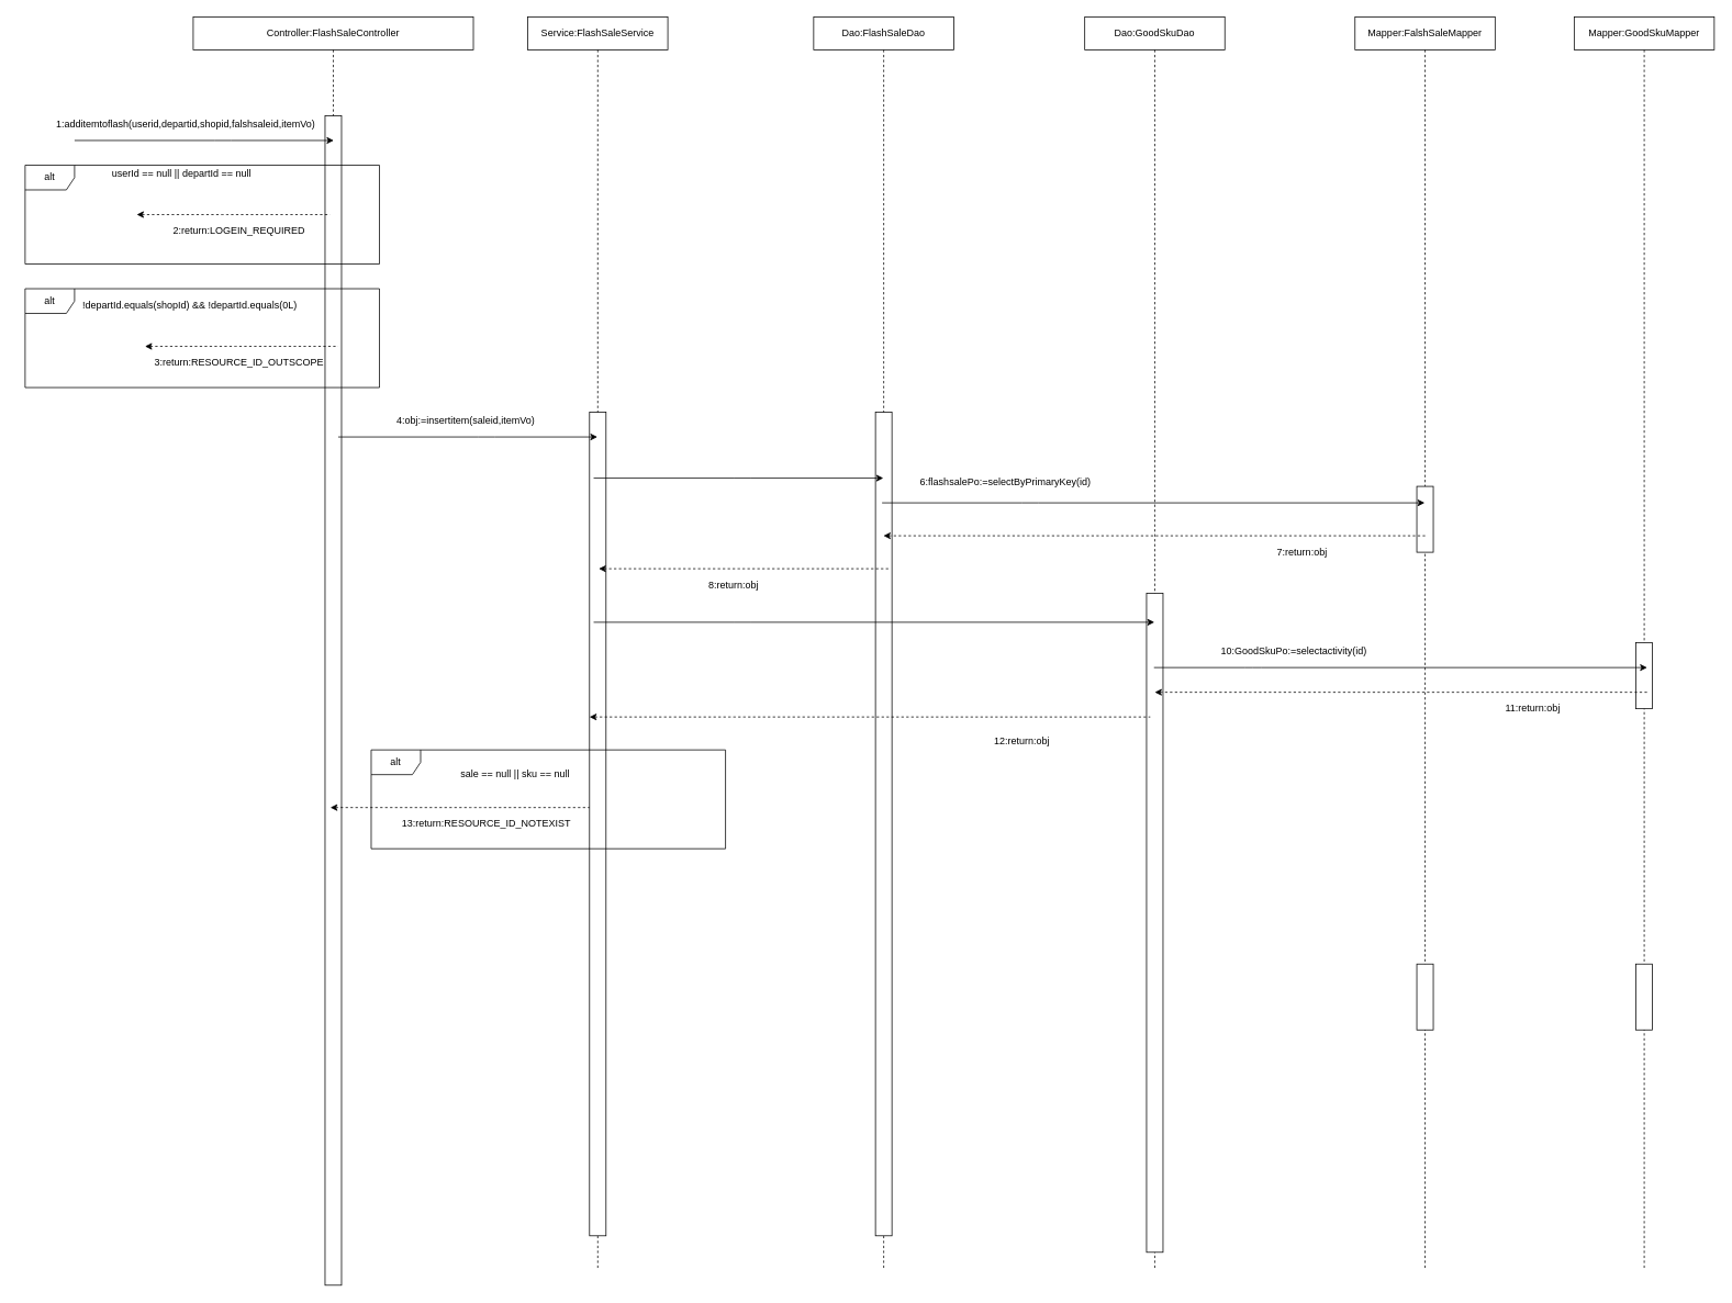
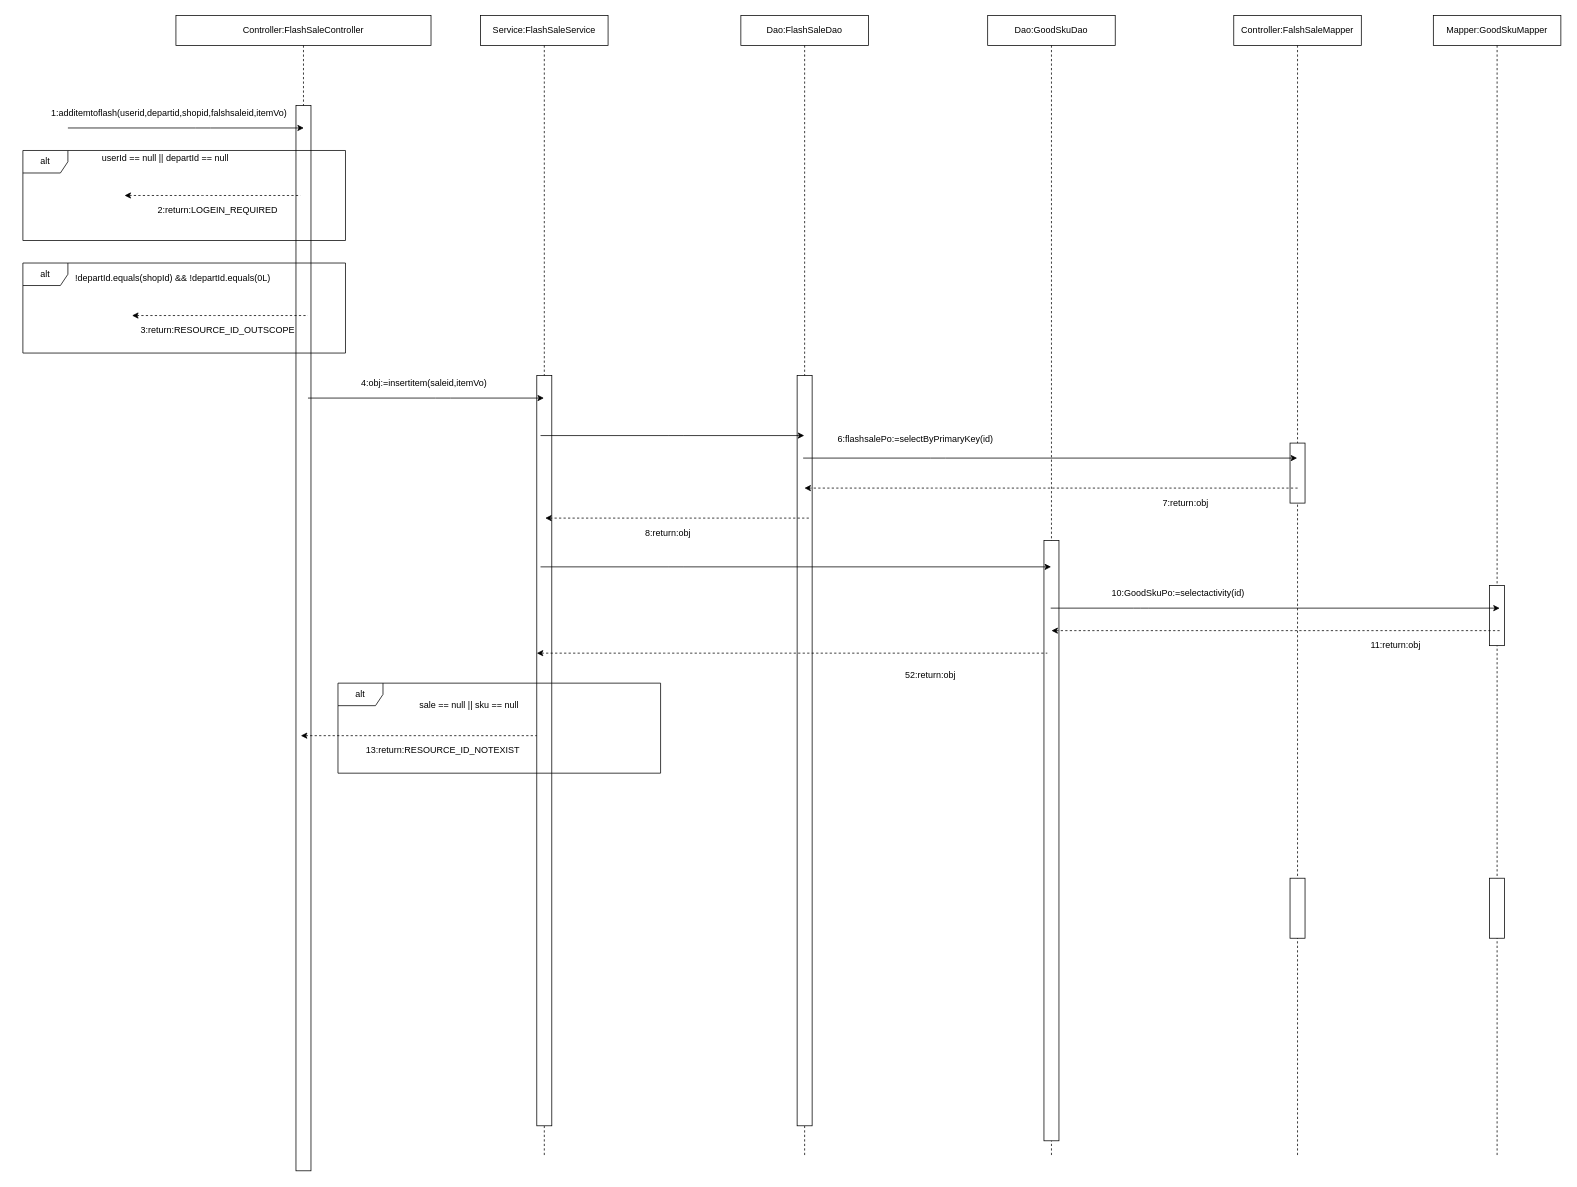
  <mxCell id="0" />
  <mxCell id="1" parent="0" />
  <mxCell id="2" value="Controller:FlashSaleController" style="shape=umlLifeline;perimeter=lifelinePerimeter;whiteSpace=wrap;html=1;container=1;collapsible=0;recursiveResize=0;outlineConnect=0;" vertex="1" parent="1"><mxGeometry x="234" y="20" width="340" height="1520" as="geometry" /></mxCell>
  <mxCell id="3" value="" style="rounded=0;whiteSpace=wrap;html=1;" vertex="1" parent="2"><mxGeometry x="160" y="120" width="20" height="1420" as="geometry" /></mxCell>
  <mxCell id="4" value="Service:FlashSaleService" style="shape=umlLifeline;perimeter=lifelinePerimeter;whiteSpace=wrap;html=1;container=1;collapsible=0;recursiveResize=0;outlineConnect=0;" vertex="1" parent="1"><mxGeometry x="640" y="20" width="170" height="1520" as="geometry" /></mxCell>
  <mxCell id="5" value="Dao:FlashSaleDao" style="shape=umlLifeline;perimeter=lifelinePerimeter;whiteSpace=wrap;html=1;container=1;collapsible=0;recursiveResize=0;outlineConnect=0;" vertex="1" parent="1"><mxGeometry x="987" y="20" width="170" height="1520" as="geometry" /></mxCell>
  <mxCell id="6" value="" style="rounded=0;whiteSpace=wrap;html=1;" vertex="1" parent="5"><mxGeometry x="75" y="480" width="20" height="1000" as="geometry" /></mxCell>
- <mxCell id="7" value="Mapper:FalshSaleMapper" style="shape=umlLifeline;perimeter=lifelinePerimeter;whiteSpace=wrap;html=1;container=1;collapsible=0;recursiveResize=0;outlineConnect=0;" vertex="1" parent="1"><mxGeometry x="1644" y="20" width="170" height="1520" as="geometry" /></mxCell>
+ <mxCell id="7" value="Controller:FalshSaleMapper" style="shape=umlLifeline;perimeter=lifelinePerimeter;whiteSpace=wrap;html=1;container=1;collapsible=0;recursiveResize=0;outlineConnect=0;" vertex="1" parent="1"><mxGeometry x="1644" y="20" width="170" height="1520" as="geometry" /></mxCell>
  <mxCell id="8" value="" style="rounded=0;whiteSpace=wrap;html=1;" vertex="1" parent="7"><mxGeometry x="75" y="570" width="20" height="80" as="geometry" /></mxCell>
  <mxCell id="9" value="" style="rounded=0;whiteSpace=wrap;html=1;" vertex="1" parent="7"><mxGeometry x="75" y="1150" width="20" height="80" as="geometry" /></mxCell>
  <mxCell id="10" value="" style="rounded=0;whiteSpace=wrap;html=1;" vertex="1" parent="1"><mxGeometry x="715" y="500" width="20" height="1000" as="geometry" /></mxCell>
  <mxCell id="11" value="Dao:GoodSkuDao" style="shape=umlLifeline;perimeter=lifelinePerimeter;whiteSpace=wrap;html=1;container=1;collapsible=0;recursiveResize=0;outlineConnect=0;" vertex="1" parent="1"><mxGeometry x="1316" y="20" width="170" height="1520" as="geometry" /></mxCell>
  <mxCell id="12" value="" style="rounded=0;whiteSpace=wrap;html=1;" vertex="1" parent="11"><mxGeometry x="75" y="700" width="20" height="800" as="geometry" /></mxCell>
  <mxCell id="13" value="Mapper:GoodSkuMapper" style="shape=umlLifeline;perimeter=lifelinePerimeter;whiteSpace=wrap;html=1;container=1;collapsible=0;recursiveResize=0;outlineConnect=0;" vertex="1" parent="1"><mxGeometry x="1910" y="20" width="170" height="1520" as="geometry" /></mxCell>
  <mxCell id="14" value="" style="rounded=0;whiteSpace=wrap;html=1;" vertex="1" parent="13"><mxGeometry x="75" y="760" width="20" height="80" as="geometry" /></mxCell>
  <mxCell id="15" value="" style="rounded=0;whiteSpace=wrap;html=1;" vertex="1" parent="13"><mxGeometry x="75" y="1150" width="20" height="80" as="geometry" /></mxCell>
  <mxCell id="16" value="1:additemtoflash(userid,departid,shopid,falshsaleid,itemVo)" style="text;html=1;strokeColor=none;fillColor=none;align=center;verticalAlign=middle;whiteSpace=wrap;rounded=0;" vertex="1" parent="1"><mxGeometry x="20" y="140" width="410" height="20" as="geometry" /></mxCell>
  <mxCell id="17" value="" style="endArrow=classic;html=1;" edge="1" parent="1"><mxGeometry width="50" height="50" relative="1" as="geometry"><mxPoint x="90" y="170" as="sourcePoint" /><mxPoint x="404.5" y="170" as="targetPoint" /><Array as="points"><mxPoint x="270" y="170" /></Array></mxGeometry></mxCell>
  <mxCell id="18" value="" style="endArrow=none;html=1;dashed=1;startArrow=classic;startFill=1;endFill=0;" edge="1" parent="1"><mxGeometry width="50" height="50" relative="1" as="geometry"><mxPoint x="165.5" y="260" as="sourcePoint" /><mxPoint x="400" y="260" as="targetPoint" /><Array as="points"><mxPoint x="265.5" y="260" /></Array></mxGeometry></mxCell>
  <mxCell id="19" value="2:return:LOGEIN_REQUIRED" style="text;html=1;strokeColor=none;fillColor=none;align=center;verticalAlign=middle;whiteSpace=wrap;rounded=0;" vertex="1" parent="1"><mxGeometry x="180" y="270" width="220" height="20" as="geometry" /></mxCell>
  <mxCell id="20" value="alt" style="shape=umlFrame;whiteSpace=wrap;html=1;" vertex="1" parent="1"><mxGeometry x="30" y="200" width="430" height="120" as="geometry" /></mxCell>
  <mxCell id="21" value="userId == null || departId == null" style="text;html=1;strokeColor=none;fillColor=none;align=center;verticalAlign=middle;whiteSpace=wrap;rounded=0;" vertex="1" parent="1"><mxGeometry x="65" y="200" width="310" height="20" as="geometry" /></mxCell>
  <mxCell id="22" value="" style="endArrow=none;html=1;dashed=1;startArrow=classic;startFill=1;endFill=0;" edge="1" parent="1"><mxGeometry width="50" height="50" relative="1" as="geometry"><mxPoint x="175.5" y="420" as="sourcePoint" /><mxPoint x="410" y="420" as="targetPoint" /><Array as="points"><mxPoint x="275.5" y="420" /></Array></mxGeometry></mxCell>
  <mxCell id="23" value="3:return:RESOURCE_ID_OUTSCOPE" style="text;html=1;strokeColor=none;fillColor=none;align=center;verticalAlign=middle;whiteSpace=wrap;rounded=0;" vertex="1" parent="1"><mxGeometry x="180" y="430" width="220" height="20" as="geometry" /></mxCell>
  <mxCell id="24" value="alt" style="shape=umlFrame;whiteSpace=wrap;html=1;" vertex="1" parent="1"><mxGeometry x="30" y="350" width="430" height="120" as="geometry" /></mxCell>
  <mxCell id="25" value="!departId.equals(shopId) &amp;amp;&amp;amp; !departId.equals(0L)" style="text;html=1;strokeColor=none;fillColor=none;align=center;verticalAlign=middle;whiteSpace=wrap;rounded=0;" vertex="1" parent="1"><mxGeometry x="75" y="360" width="310" height="20" as="geometry" /></mxCell>
  <mxCell id="26" value="" style="endArrow=classic;html=1;" edge="1" parent="1"><mxGeometry width="50" height="50" relative="1" as="geometry"><mxPoint x="410" y="530" as="sourcePoint" /><mxPoint x="724.5" y="530" as="targetPoint" /><Array as="points"><mxPoint x="590" y="530" /></Array></mxGeometry></mxCell>
  <mxCell id="27" value="4:obj:=insertitem(saleid,itemVo)" style="text;html=1;strokeColor=none;fillColor=none;align=center;verticalAlign=middle;whiteSpace=wrap;rounded=0;" vertex="1" parent="1"><mxGeometry x="480" y="500" width="170" height="20" as="geometry" /></mxCell>
  <mxCell id="28" value="" style="endArrow=classic;html=1;" edge="1" parent="1" target="5"><mxGeometry width="50" height="50" relative="1" as="geometry"><mxPoint x="720" y="580" as="sourcePoint" /><mxPoint x="1034.5" y="580" as="targetPoint" /><Array as="points"><mxPoint x="900" y="580" /></Array></mxGeometry></mxCell>
  <mxCell id="29" value="" style="endArrow=classic;html=1;" edge="1" parent="1" target="7"><mxGeometry width="50" height="50" relative="1" as="geometry"><mxPoint x="1070" y="610" as="sourcePoint" /><mxPoint x="1421.5" y="610" as="targetPoint" /><Array as="points"><mxPoint x="1250" y="610" /></Array></mxGeometry></mxCell>
  <mxCell id="30" value="6:flashsalePo:=selectByPrimaryKey(id)" style="text;html=1;strokeColor=none;fillColor=none;align=center;verticalAlign=middle;whiteSpace=wrap;rounded=0;" vertex="1" parent="1"><mxGeometry x="1100" y="575" width="240" height="20" as="geometry" /></mxCell>
  <mxCell id="31" value="" style="endArrow=none;html=1;dashed=1;startArrow=classic;startFill=1;endFill=0;" edge="1" parent="1"><mxGeometry width="50" height="50" relative="1" as="geometry"><mxPoint x="1071.75" y="650" as="sourcePoint" /><mxPoint x="1730.25" y="650" as="targetPoint" /><Array as="points"><mxPoint x="1251.75" y="650" /></Array></mxGeometry></mxCell>
  <mxCell id="32" value="7:return:obj" style="text;html=1;strokeColor=none;fillColor=none;align=center;verticalAlign=middle;whiteSpace=wrap;rounded=0;" vertex="1" parent="1"><mxGeometry x="1460" y="660" width="240" height="20" as="geometry" /></mxCell>
  <mxCell id="33" value="" style="endArrow=none;html=1;startArrow=classic;startFill=1;endFill=0;dashed=1;" edge="1" parent="1"><mxGeometry width="50" height="50" relative="1" as="geometry"><mxPoint x="726.25" y="690" as="sourcePoint" /><mxPoint x="1077.75" y="690" as="targetPoint" /><Array as="points"><mxPoint x="906.25" y="690" /></Array></mxGeometry></mxCell>
  <mxCell id="34" value="8:return:obj" style="text;html=1;strokeColor=none;fillColor=none;align=center;verticalAlign=middle;whiteSpace=wrap;rounded=0;" vertex="1" parent="1"><mxGeometry x="770" y="700" width="240" height="20" as="geometry" /></mxCell>
  <mxCell id="35" value="" style="endArrow=classic;html=1;" edge="1" parent="1" target="11"><mxGeometry width="50" height="50" relative="1" as="geometry"><mxPoint x="720" y="755" as="sourcePoint" /><mxPoint x="1071.5" y="755" as="targetPoint" /><Array as="points"><mxPoint x="900" y="755" /></Array></mxGeometry></mxCell>
  <mxCell id="36" value="" style="endArrow=classic;html=1;" edge="1" parent="1"><mxGeometry width="50" height="50" relative="1" as="geometry"><mxPoint x="1400" y="810" as="sourcePoint" /><mxPoint x="1998.5" y="810" as="targetPoint" /><Array as="points"><mxPoint x="1520" y="810" /></Array></mxGeometry></mxCell>
  <mxCell id="37" value="10:GoodSkuPo:=selectactivity(id)" style="text;html=1;strokeColor=none;fillColor=none;align=center;verticalAlign=middle;whiteSpace=wrap;rounded=0;" vertex="1" parent="1"><mxGeometry x="1450" y="780" width="240" height="20" as="geometry" /></mxCell>
  <mxCell id="38" value="" style="endArrow=none;html=1;startArrow=classic;startFill=1;dashed=1;endFill=0;" edge="1" parent="1"><mxGeometry width="50" height="50" relative="1" as="geometry"><mxPoint x="1401" y="840" as="sourcePoint" /><mxPoint x="1999.5" y="840" as="targetPoint" /><Array as="points"><mxPoint x="1521" y="840" /></Array></mxGeometry></mxCell>
  <mxCell id="39" value="11:return:obj" style="text;html=1;strokeColor=none;fillColor=none;align=center;verticalAlign=middle;whiteSpace=wrap;rounded=0;" vertex="1" parent="1"><mxGeometry x="1740" y="850" width="240" height="20" as="geometry" /></mxCell>
  <mxCell id="40" value="" style="endArrow=none;html=1;startArrow=classic;startFill=1;endFill=0;dashed=1;" edge="1" parent="1"><mxGeometry width="50" height="50" relative="1" as="geometry"><mxPoint x="715" y="870" as="sourcePoint" /><mxPoint x="1395.5" y="870" as="targetPoint" /><Array as="points"><mxPoint x="895" y="870" /></Array></mxGeometry></mxCell>
- <mxCell id="41" value="12:return:obj" style="text;html=1;strokeColor=none;fillColor=none;align=center;verticalAlign=middle;whiteSpace=wrap;rounded=0;" vertex="1" parent="1"><mxGeometry x="1120" y="890" width="240" height="20" as="geometry" /></mxCell>
+ <mxCell id="41" value="52:return:obj" style="text;html=1;strokeColor=none;fillColor=none;align=center;verticalAlign=middle;whiteSpace=wrap;rounded=0;" vertex="1" parent="1"><mxGeometry x="1120" y="890" width="240" height="20" as="geometry" /></mxCell>
  <mxCell id="42" value="sale == null || sku == null" style="text;html=1;strokeColor=none;fillColor=none;align=center;verticalAlign=middle;whiteSpace=wrap;rounded=0;" vertex="1" parent="1"><mxGeometry x="550" y="930" width="150" height="20" as="geometry" /></mxCell>
  <mxCell id="43" value="13:return:RESOURCE_ID_NOTEXIST" style="text;html=1;strokeColor=none;fillColor=none;align=center;verticalAlign=middle;whiteSpace=wrap;rounded=0;" vertex="1" parent="1"><mxGeometry x="470" y="990" width="240" height="20" as="geometry" /></mxCell>
  <mxCell id="44" value="" style="endArrow=none;html=1;startArrow=classic;startFill=1;endFill=0;dashed=1;" edge="1" parent="1"><mxGeometry width="50" height="50" relative="1" as="geometry"><mxPoint x="400.5" y="980" as="sourcePoint" /><mxPoint x="715" y="980" as="targetPoint" /><Array as="points"><mxPoint x="580.5" y="980" /></Array></mxGeometry></mxCell>
  <mxCell id="45" value="alt" style="shape=umlFrame;whiteSpace=wrap;html=1;" vertex="1" parent="1"><mxGeometry x="450" y="910" width="430" height="120" as="geometry" /></mxCell>
